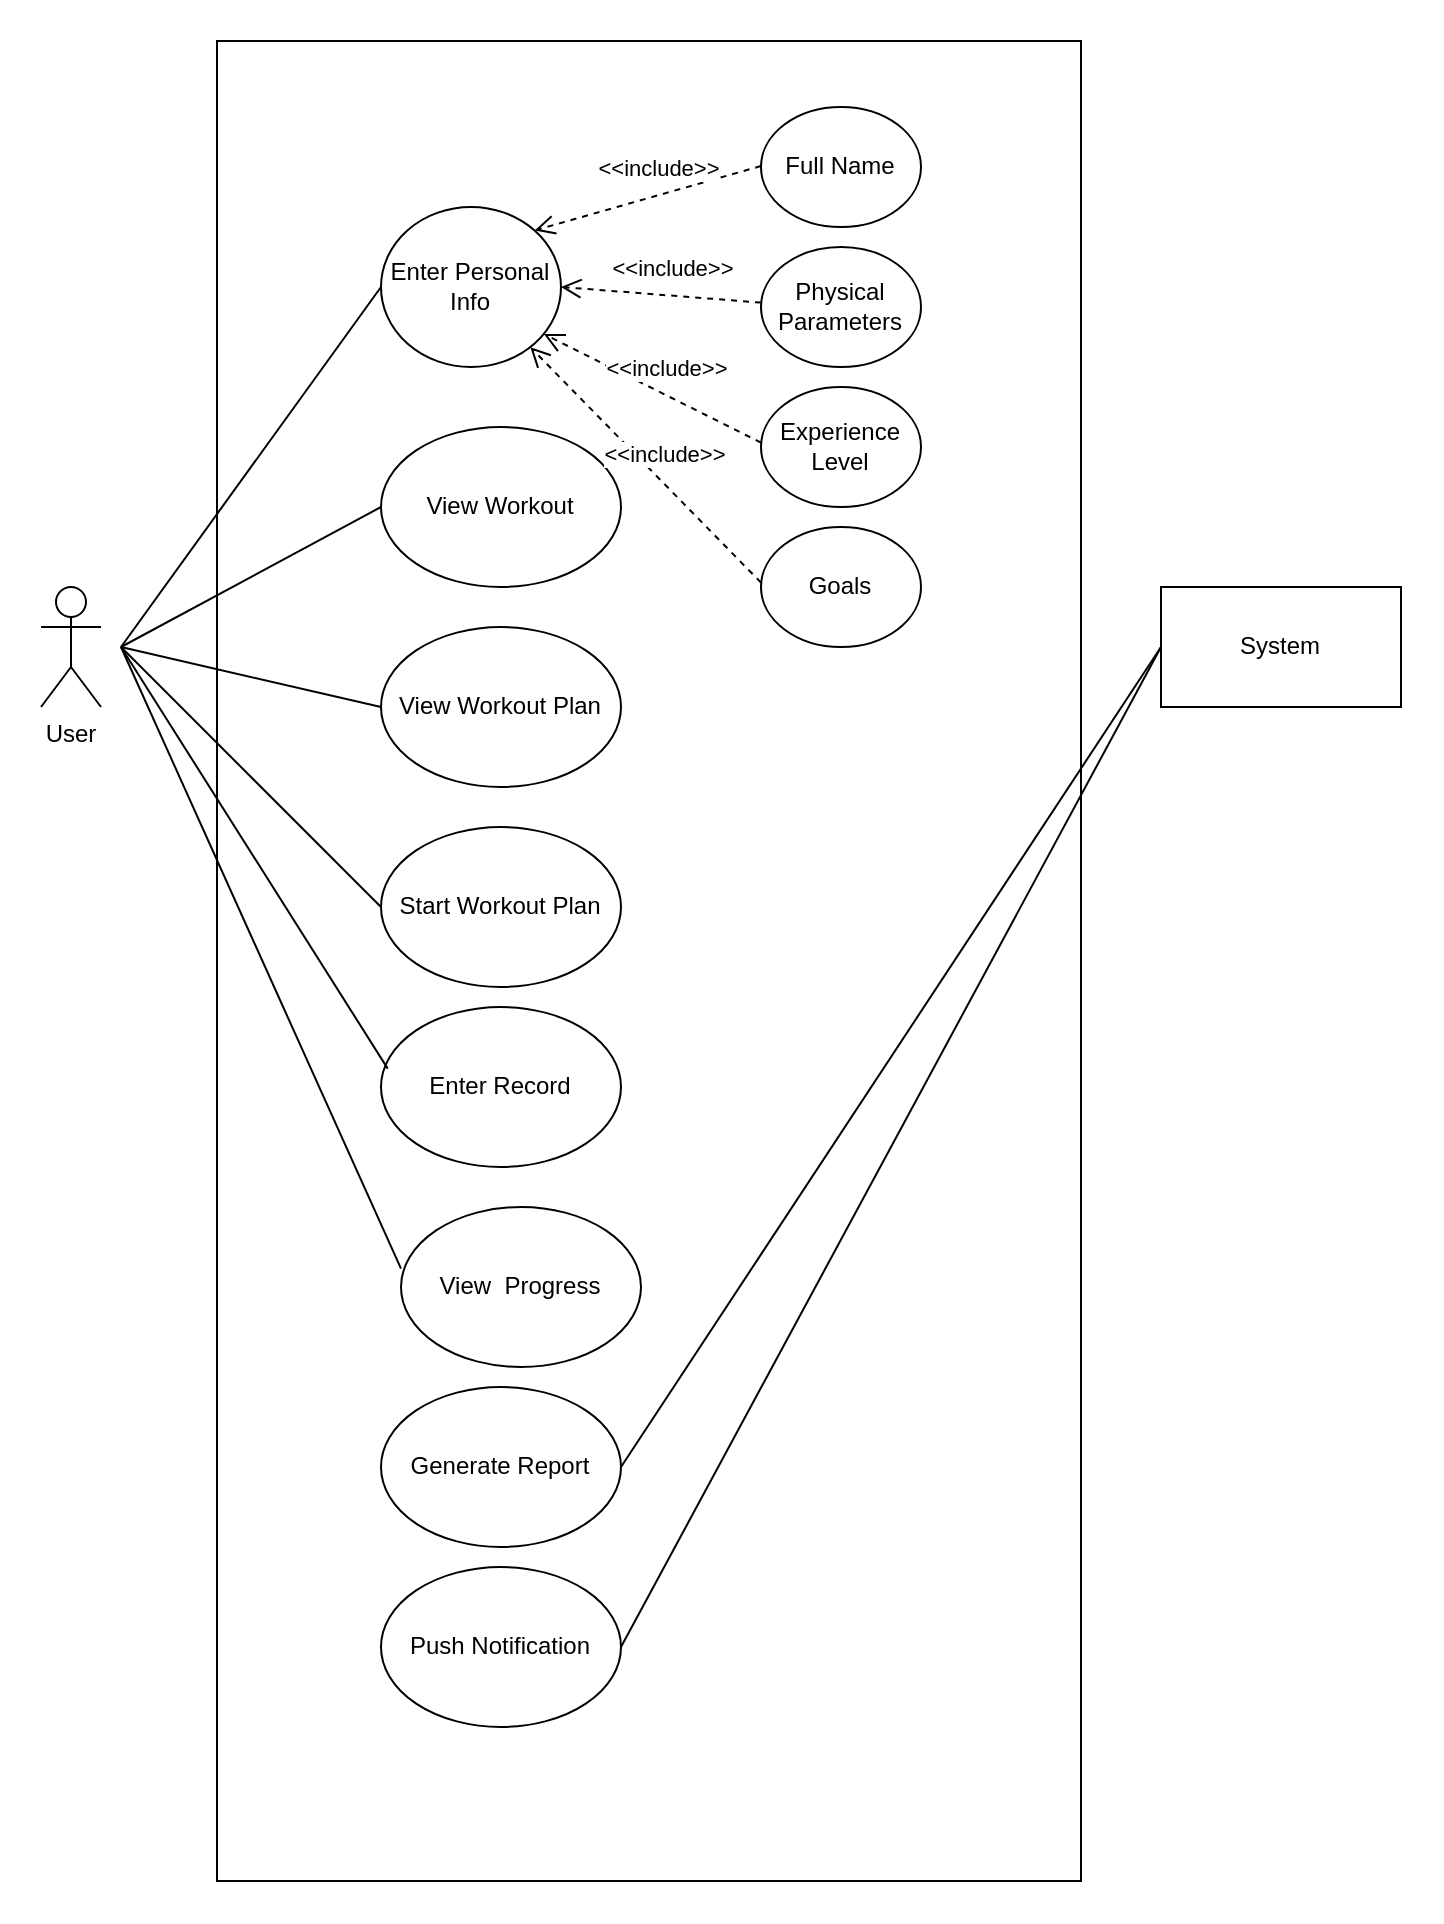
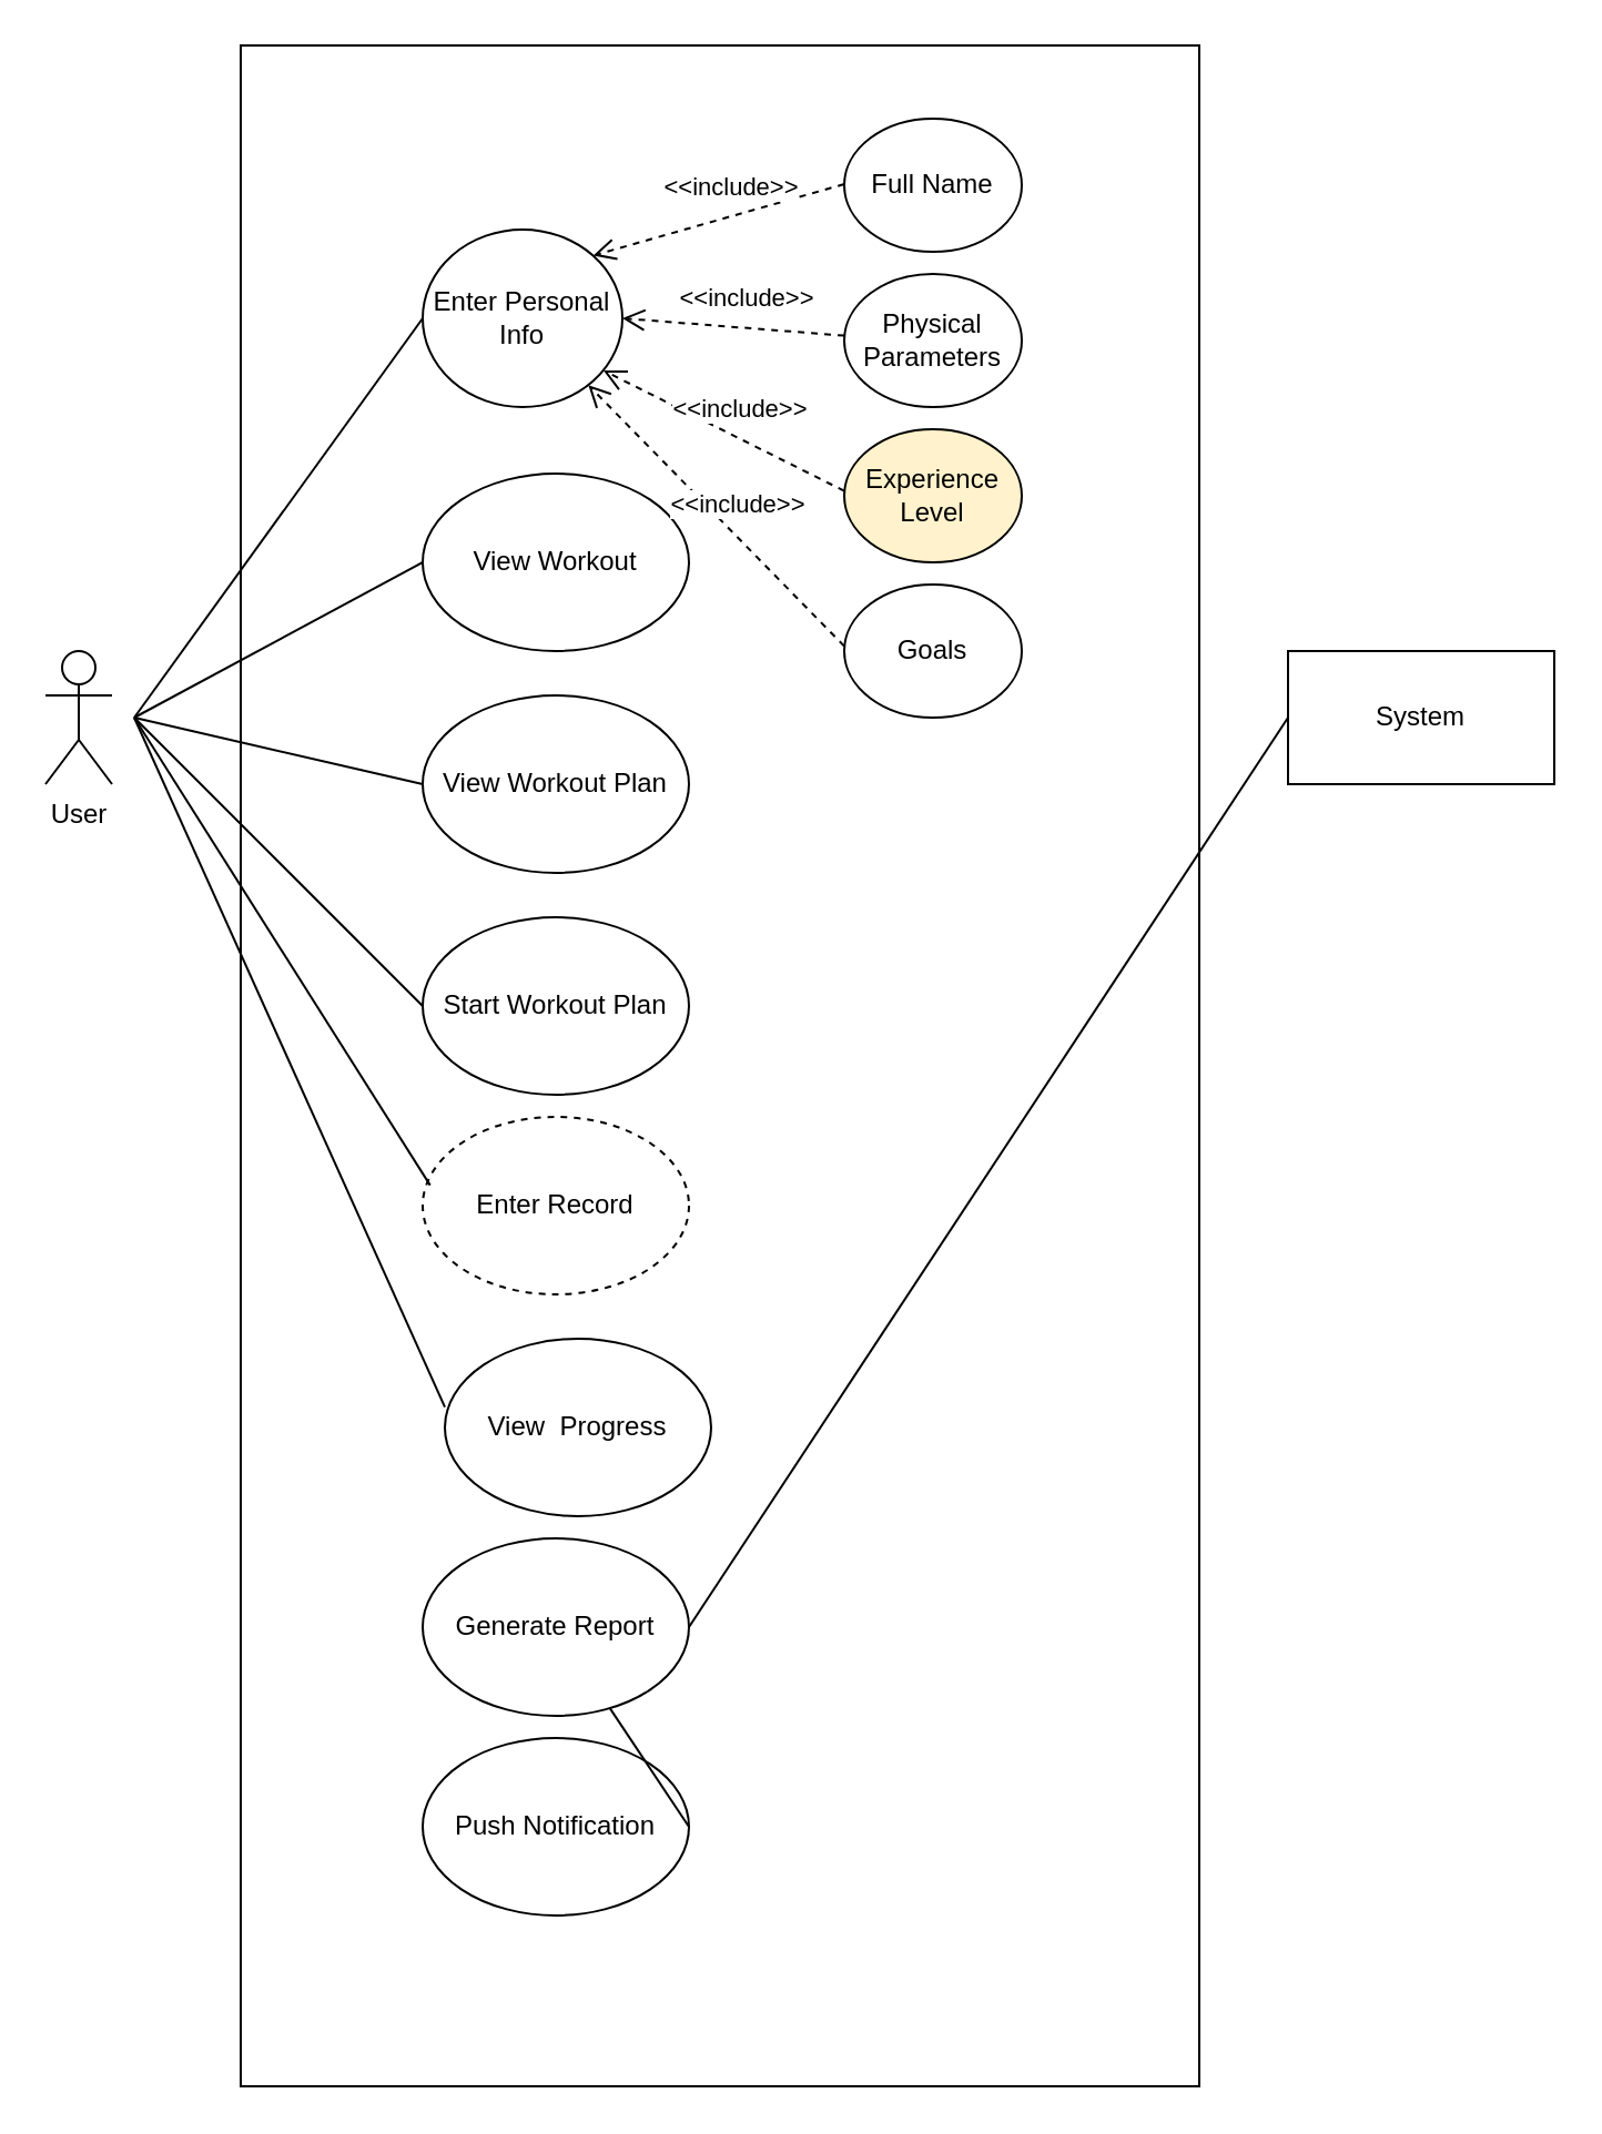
  <mxCell id="0" />
  <mxCell id="1" parent="0" />
  <mxCell id="2" value="&lt;span style=&quot;color: rgba(0, 0, 0, 0); font-family: monospace; font-size: 0px; text-align: start;&quot;&gt;%3CmxGraphModel%3E%3Croot%3E%3CmxCell%20id%3D%220%22%2F%3E%3CmxCell%20id%3D%221%22%20parent%3D%220%22%2F%3E%3CmxCell%20id%3D%222%22%20value%3D%22Full%20Name%22%20style%3D%22ellipse%3BwhiteSpace%3Dwrap%3Bhtml%3D1%3B%22%20vertex%3D%221%22%20parent%3D%221%22%3E%3CmxGeometry%20x%3D%22400%22%20y%3D%22210%22%20width%3D%2280%22%20height%3D%2260%22%20as%3D%22geometry%22%2F%3E%3C%2FmxCell%3E%3C%2Froot%3E%3C%2FmxGraphModel%3E&lt;/span&gt;" style="rounded=0;whiteSpace=wrap;html=1;imageWidth=24;" parent="1" vertex="1"><mxGeometry x="108" y="20" width="432" height="920" as="geometry" /></mxCell>
  <mxCell id="3" value="User" style="shape=umlActor;verticalLabelPosition=bottom;verticalAlign=top;html=1;outlineConnect=0;" parent="1" vertex="1"><mxGeometry x="20" y="293" width="30" height="60" as="geometry" /></mxCell>
  <mxCell id="4" value="Enter Personal Info" style="ellipse;whiteSpace=wrap;html=1;" parent="1" vertex="1"><mxGeometry x="190" y="103" width="90" height="80" as="geometry" /></mxCell>
  <mxCell id="5" value="View Workout" style="ellipse;whiteSpace=wrap;html=1;" parent="1" vertex="1"><mxGeometry x="190" y="213" width="120" height="80" as="geometry" /></mxCell>
  <mxCell id="6" value="View Workout Plan" style="ellipse;whiteSpace=wrap;html=1;" parent="1" vertex="1"><mxGeometry x="190" y="313" width="120" height="80" as="geometry" /></mxCell>
  <mxCell id="7" value="View&amp;nbsp; Progress" style="ellipse;whiteSpace=wrap;html=1;" parent="1" vertex="1"><mxGeometry x="200" y="603" width="120" height="80" as="geometry" /></mxCell>
- <mxCell id="8" value="Enter Record" style="ellipse;whiteSpace=wrap;html=1;" parent="1" vertex="1"><mxGeometry x="190" y="503" width="120" height="80" as="geometry" /></mxCell>
+ <mxCell id="8" value="Enter Record" style="ellipse;whiteSpace=wrap;html=1;dashed=1;" parent="1" vertex="1"><mxGeometry x="190" y="503" width="120" height="80" as="geometry" /></mxCell>
  <mxCell id="9" value="Start Workout Plan" style="ellipse;whiteSpace=wrap;html=1;" parent="1" vertex="1"><mxGeometry x="190" y="413" width="120" height="80" as="geometry" /></mxCell>
  <mxCell id="10" value="Full Name" style="ellipse;whiteSpace=wrap;html=1;" parent="1" vertex="1"><mxGeometry x="380" y="53" width="80" height="60" as="geometry" /></mxCell>
  <mxCell id="11" value="Physical Parameters" style="ellipse;whiteSpace=wrap;html=1;" parent="1" vertex="1"><mxGeometry x="380" y="123" width="80" height="60" as="geometry" /></mxCell>
- <mxCell id="12" value="Experience Level" style="ellipse;whiteSpace=wrap;html=1;" parent="1" vertex="1"><mxGeometry x="380" y="193" width="80" height="60" as="geometry" /></mxCell>
+ <mxCell id="12" value="Experience Level" style="ellipse;whiteSpace=wrap;html=1;fillColor=#fff2cc;" parent="1" vertex="1"><mxGeometry x="380" y="193" width="80" height="60" as="geometry" /></mxCell>
  <mxCell id="13" value="Goals" style="ellipse;whiteSpace=wrap;html=1;" parent="1" vertex="1"><mxGeometry x="380" y="263" width="80" height="60" as="geometry" /></mxCell>
  <mxCell id="14" value="&amp;lt;&amp;lt;include&amp;gt;&amp;gt;" style="html=1;verticalAlign=bottom;endArrow=open;dashed=1;endSize=8;rounded=0;entryX=1;entryY=0;entryDx=0;entryDy=0;" parent="1" target="4" edge="1"><mxGeometry x="-0.118" y="-4" relative="1" as="geometry"><mxPoint x="380" y="82.52" as="sourcePoint" /><mxPoint x="300" y="82.52" as="targetPoint" /><mxPoint as="offset" /></mxGeometry></mxCell>
  <mxCell id="15" value="&amp;lt;&amp;lt;include&amp;gt;&amp;gt;" style="html=1;verticalAlign=bottom;endArrow=open;dashed=1;endSize=8;rounded=0;entryX=1;entryY=0.5;entryDx=0;entryDy=0;" parent="1" target="4" edge="1"><mxGeometry x="-0.118" y="-4" relative="1" as="geometry"><mxPoint x="380" y="150.8" as="sourcePoint" /><mxPoint x="292.426" y="182.996" as="targetPoint" /><mxPoint as="offset" /></mxGeometry></mxCell>
  <mxCell id="16" value="&amp;lt;&amp;lt;include&amp;gt;&amp;gt;" style="html=1;verticalAlign=bottom;endArrow=open;dashed=1;endSize=8;rounded=0;entryX=0.905;entryY=0.794;entryDx=0;entryDy=0;entryPerimeter=0;" parent="1" target="4" edge="1"><mxGeometry x="-0.118" y="-4" relative="1" as="geometry"><mxPoint x="380" y="220.8" as="sourcePoint" /><mxPoint x="292.426" y="252.996" as="targetPoint" /><mxPoint as="offset" /></mxGeometry></mxCell>
  <mxCell id="17" value="&amp;lt;&amp;lt;include&amp;gt;&amp;gt;" style="html=1;verticalAlign=bottom;endArrow=open;dashed=1;endSize=8;rounded=0;" parent="1" target="4" edge="1"><mxGeometry x="-0.118" y="-4" relative="1" as="geometry"><mxPoint x="380" y="290.8" as="sourcePoint" /><mxPoint x="292.426" y="322.996" as="targetPoint" /><mxPoint as="offset" /></mxGeometry></mxCell>
  <mxCell id="18" value="Generate Report" style="ellipse;whiteSpace=wrap;html=1;" parent="1" vertex="1"><mxGeometry x="190" y="693" width="120" height="80" as="geometry" /></mxCell>
  <mxCell id="19" value="Push Notification" style="ellipse;whiteSpace=wrap;html=1;" parent="1" vertex="1"><mxGeometry x="190" y="783" width="120" height="80" as="geometry" /></mxCell>
  <mxCell id="20" value="" style="endArrow=none;html=1;rounded=0;exitX=0;exitY=0.5;exitDx=0;exitDy=0;" parent="1" source="4" edge="1"><mxGeometry width="50" height="50" relative="1" as="geometry"><mxPoint x="350" y="413" as="sourcePoint" /><mxPoint x="60" y="323" as="targetPoint" /></mxGeometry></mxCell>
  <mxCell id="21" value="" style="endArrow=none;html=1;rounded=0;exitX=0;exitY=0.5;exitDx=0;exitDy=0;" parent="1" source="5" edge="1"><mxGeometry width="50" height="50" relative="1" as="geometry"><mxPoint x="200" y="153" as="sourcePoint" /><mxPoint x="60" y="323" as="targetPoint" /></mxGeometry></mxCell>
  <mxCell id="22" value="" style="endArrow=none;html=1;rounded=0;exitX=0;exitY=0.5;exitDx=0;exitDy=0;" parent="1" source="6" edge="1"><mxGeometry width="50" height="50" relative="1" as="geometry"><mxPoint x="200" y="263" as="sourcePoint" /><mxPoint x="60" y="323" as="targetPoint" /></mxGeometry></mxCell>
  <mxCell id="23" value="" style="endArrow=none;html=1;rounded=0;exitX=0;exitY=0.5;exitDx=0;exitDy=0;" parent="1" source="9" edge="1"><mxGeometry width="50" height="50" relative="1" as="geometry"><mxPoint x="210" y="273" as="sourcePoint" /><mxPoint x="60" y="323" as="targetPoint" /></mxGeometry></mxCell>
  <mxCell id="24" value="" style="endArrow=none;html=1;rounded=0;exitX=0.028;exitY=0.385;exitDx=0;exitDy=0;exitPerimeter=0;" parent="1" source="8" edge="1"><mxGeometry width="50" height="50" relative="1" as="geometry"><mxPoint x="220" y="283" as="sourcePoint" /><mxPoint x="60" y="323" as="targetPoint" /></mxGeometry></mxCell>
  <mxCell id="25" value="" style="endArrow=none;html=1;rounded=0;exitX=0;exitY=0.385;exitDx=0;exitDy=0;exitPerimeter=0;" parent="1" source="7" edge="1"><mxGeometry width="50" height="50" relative="1" as="geometry"><mxPoint x="230" y="293" as="sourcePoint" /><mxPoint x="60" y="323" as="targetPoint" /></mxGeometry></mxCell>
  <mxCell id="26" value="" style="endArrow=none;html=1;rounded=0;exitX=1;exitY=0.5;exitDx=0;exitDy=0;entryX=0;entryY=0.5;entryDx=0;entryDy=0;" parent="1" source="18" target="28" edge="1"><mxGeometry width="50" height="50" relative="1" as="geometry"><mxPoint x="290" y="743" as="sourcePoint" /><mxPoint x="550" y="323" as="targetPoint" /></mxGeometry></mxCell>
- <mxCell id="27" value="" style="endArrow=none;html=1;rounded=0;exitX=1;exitY=0.5;exitDx=0;exitDy=0;entryX=0;entryY=0.5;entryDx=0;entryDy=0;" parent="1" source="19" target="28" edge="1"><mxGeometry width="50" height="50" relative="1" as="geometry"><mxPoint x="320" y="743" as="sourcePoint" /><mxPoint x="550" y="323" as="targetPoint" /></mxGeometry></mxCell>
+ <mxCell id="27" value="" style="endArrow=none;html=1;rounded=0;exitX=1;exitY=0.5;exitDx=0;exitDy=0;" parent="1" source="19" target="18" edge="1"><mxGeometry width="50" height="50" relative="1" as="geometry"><mxPoint x="320" y="743" as="sourcePoint" /><mxPoint x="550" y="323" as="targetPoint" /></mxGeometry></mxCell>
  <mxCell id="28" value="System" style="rounded=0;whiteSpace=wrap;html=1;" parent="1" vertex="1"><mxGeometry x="580" y="293" width="120" height="60" as="geometry" /></mxCell>
